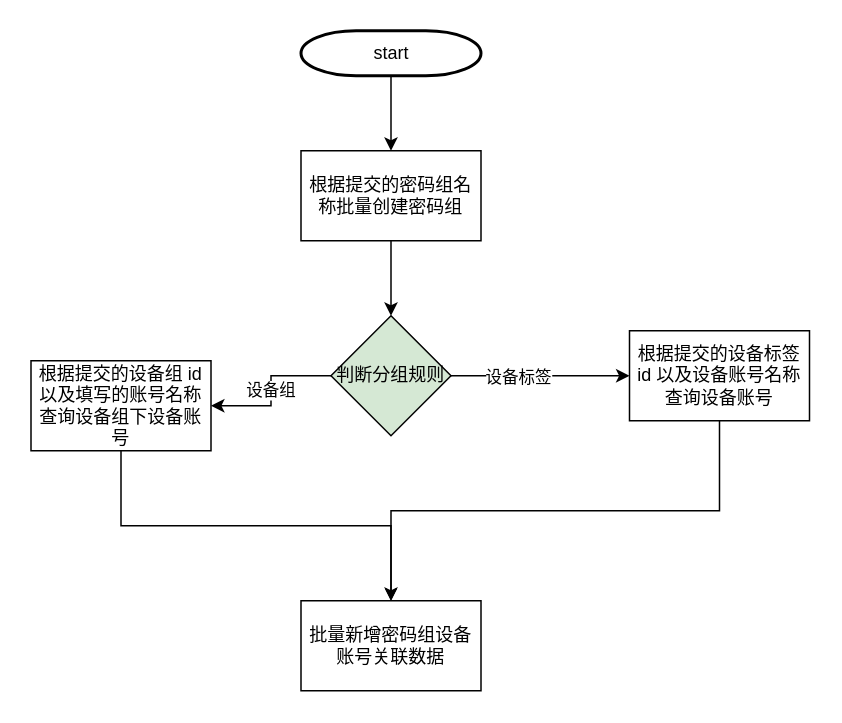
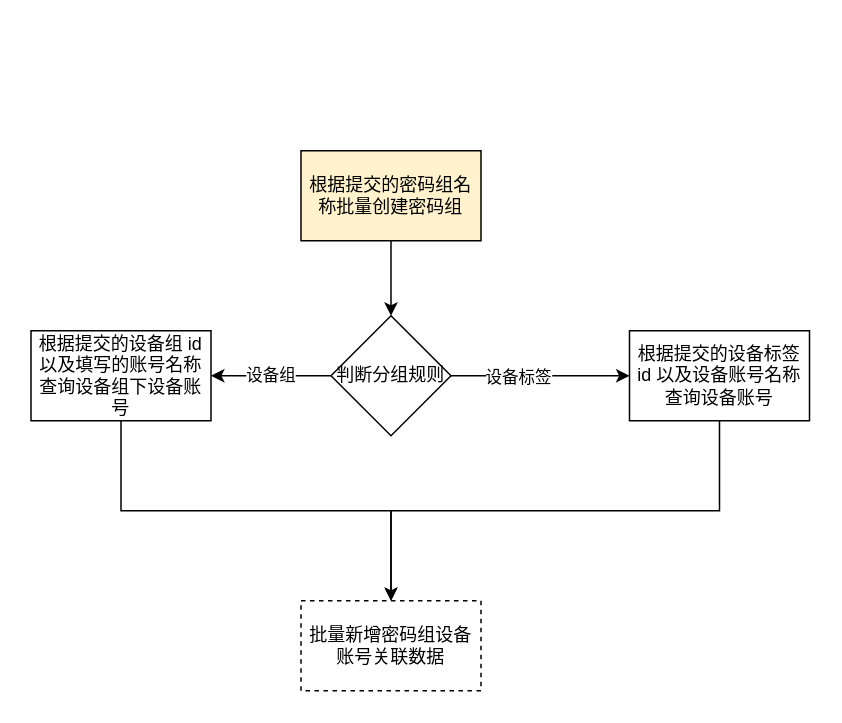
  <mxCell id="0" />
  <mxCell id="1" parent="0" />
- <mxCell id="2" value="" style="edgeStyle=orthogonalEdgeStyle;rounded=0;orthogonalLoop=1;jettySize=auto;html=1;" edge="1" parent="1" source="3" target="9"><mxGeometry relative="1" as="geometry" /></mxCell>
- <mxCell id="3" value="start" style="shape=mxgraph.flowchart.terminator;strokeWidth=2;gradientColor=none;gradientDirection=north;fontStyle=0;html=1;" parent="1" vertex="1"><mxGeometry x="200" y="20" width="120" height="30" as="geometry" /></mxCell>
  <mxCell id="4" value="" style="edgeStyle=orthogonalEdgeStyle;rounded=0;orthogonalLoop=1;jettySize=auto;html=1;entryX=0;entryY=0.5;entryDx=0;entryDy=0;" edge="1" parent="1" source="7" target="14"><mxGeometry relative="1" as="geometry"><mxPoint x="420" y="190" as="targetPoint" /><Array as="points" /></mxGeometry></mxCell>
  <mxCell id="5" value="设备标签" style="edgeLabel;html=1;align=center;verticalAlign=middle;resizable=0;points=[];" vertex="1" connectable="0" parent="4"><mxGeometry x="-0.267" y="-1" relative="1" as="geometry"><mxPoint y="-1" as="offset" /></mxGeometry></mxCell>
  <mxCell id="6" value="设备组" style="edgeStyle=orthogonalEdgeStyle;rounded=0;orthogonalLoop=1;jettySize=auto;html=1;" edge="1" parent="1" source="7" target="11"><mxGeometry relative="1" as="geometry" /></mxCell>
- <mxCell id="7" value="判断分组规则" style="rhombus;whiteSpace=wrap;html=1;fillColor=#d5e8d4;" vertex="1" parent="1"><mxGeometry x="220" y="210" width="80" height="80" as="geometry" /></mxCell>
+ <mxCell id="7" value="判断分组规则" style="rhombus;whiteSpace=wrap;html=1;" vertex="1" parent="1"><mxGeometry x="220" y="210" width="80" height="80" as="geometry" /></mxCell>
  <mxCell id="8" value="" style="edgeStyle=orthogonalEdgeStyle;rounded=0;orthogonalLoop=1;jettySize=auto;html=1;" edge="1" parent="1" source="9" target="7"><mxGeometry relative="1" as="geometry" /></mxCell>
- <mxCell id="9" value="根据提交的密码组名称批量创建密码组" style="whiteSpace=wrap;html=1;" vertex="1" parent="1"><mxGeometry x="200" y="100" width="120" height="60" as="geometry" /></mxCell>
+ <mxCell id="9" value="根据提交的密码组名称批量创建密码组" style="whiteSpace=wrap;html=1;fillColor=#fff2cc;" vertex="1" parent="1"><mxGeometry x="200" y="100" width="120" height="60" as="geometry" /></mxCell>
  <mxCell id="10" value="" style="edgeStyle=orthogonalEdgeStyle;rounded=0;orthogonalLoop=1;jettySize=auto;html=1;exitX=0.5;exitY=1;exitDx=0;exitDy=0;" edge="1" parent="1" source="11" target="12"><mxGeometry relative="1" as="geometry" /></mxCell>
- <mxCell id="11" value="根据提交的设备组 id以及填写的账号名称 查询设备组下设备账号" style="whiteSpace=wrap;html=1;" vertex="1" parent="1"><mxGeometry x="20" y="240" width="120" height="60" as="geometry" /></mxCell>
- <mxCell id="12" value="批量新增密码组设备账号关联数据" style="whiteSpace=wrap;html=1;" vertex="1" parent="1"><mxGeometry x="200" y="400" width="120" height="60" as="geometry" /></mxCell>
+ <mxCell id="11" value="根据提交的设备组 id以及填写的账号名称 查询设备组下设备账号" style="whiteSpace=wrap;html=1;" vertex="1" parent="1"><mxGeometry x="20" y="220" width="120" height="60" as="geometry" /></mxCell>
+ <mxCell id="12" value="批量新增密码组设备账号关联数据" style="whiteSpace=wrap;html=1;dashed=1;" vertex="1" parent="1"><mxGeometry x="200" y="400" width="120" height="60" as="geometry" /></mxCell>
  <mxCell id="13" value="" style="edgeStyle=orthogonalEdgeStyle;rounded=0;orthogonalLoop=1;jettySize=auto;html=1;entryX=0.5;entryY=0;entryDx=0;entryDy=0;exitX=0.5;exitY=1;exitDx=0;exitDy=0;endArrow=open;" edge="1" parent="1" source="14" target="12"><mxGeometry relative="1" as="geometry"><mxPoint x="490" y="360" as="targetPoint" /></mxGeometry></mxCell>
  <mxCell id="14" value="根据提交的设备标签 id 以及设备账号名称查询设备账号" style="rounded=0;whiteSpace=wrap;html=1;" vertex="1" parent="1"><mxGeometry x="419" y="220" width="120" height="60" as="geometry" /></mxCell>
